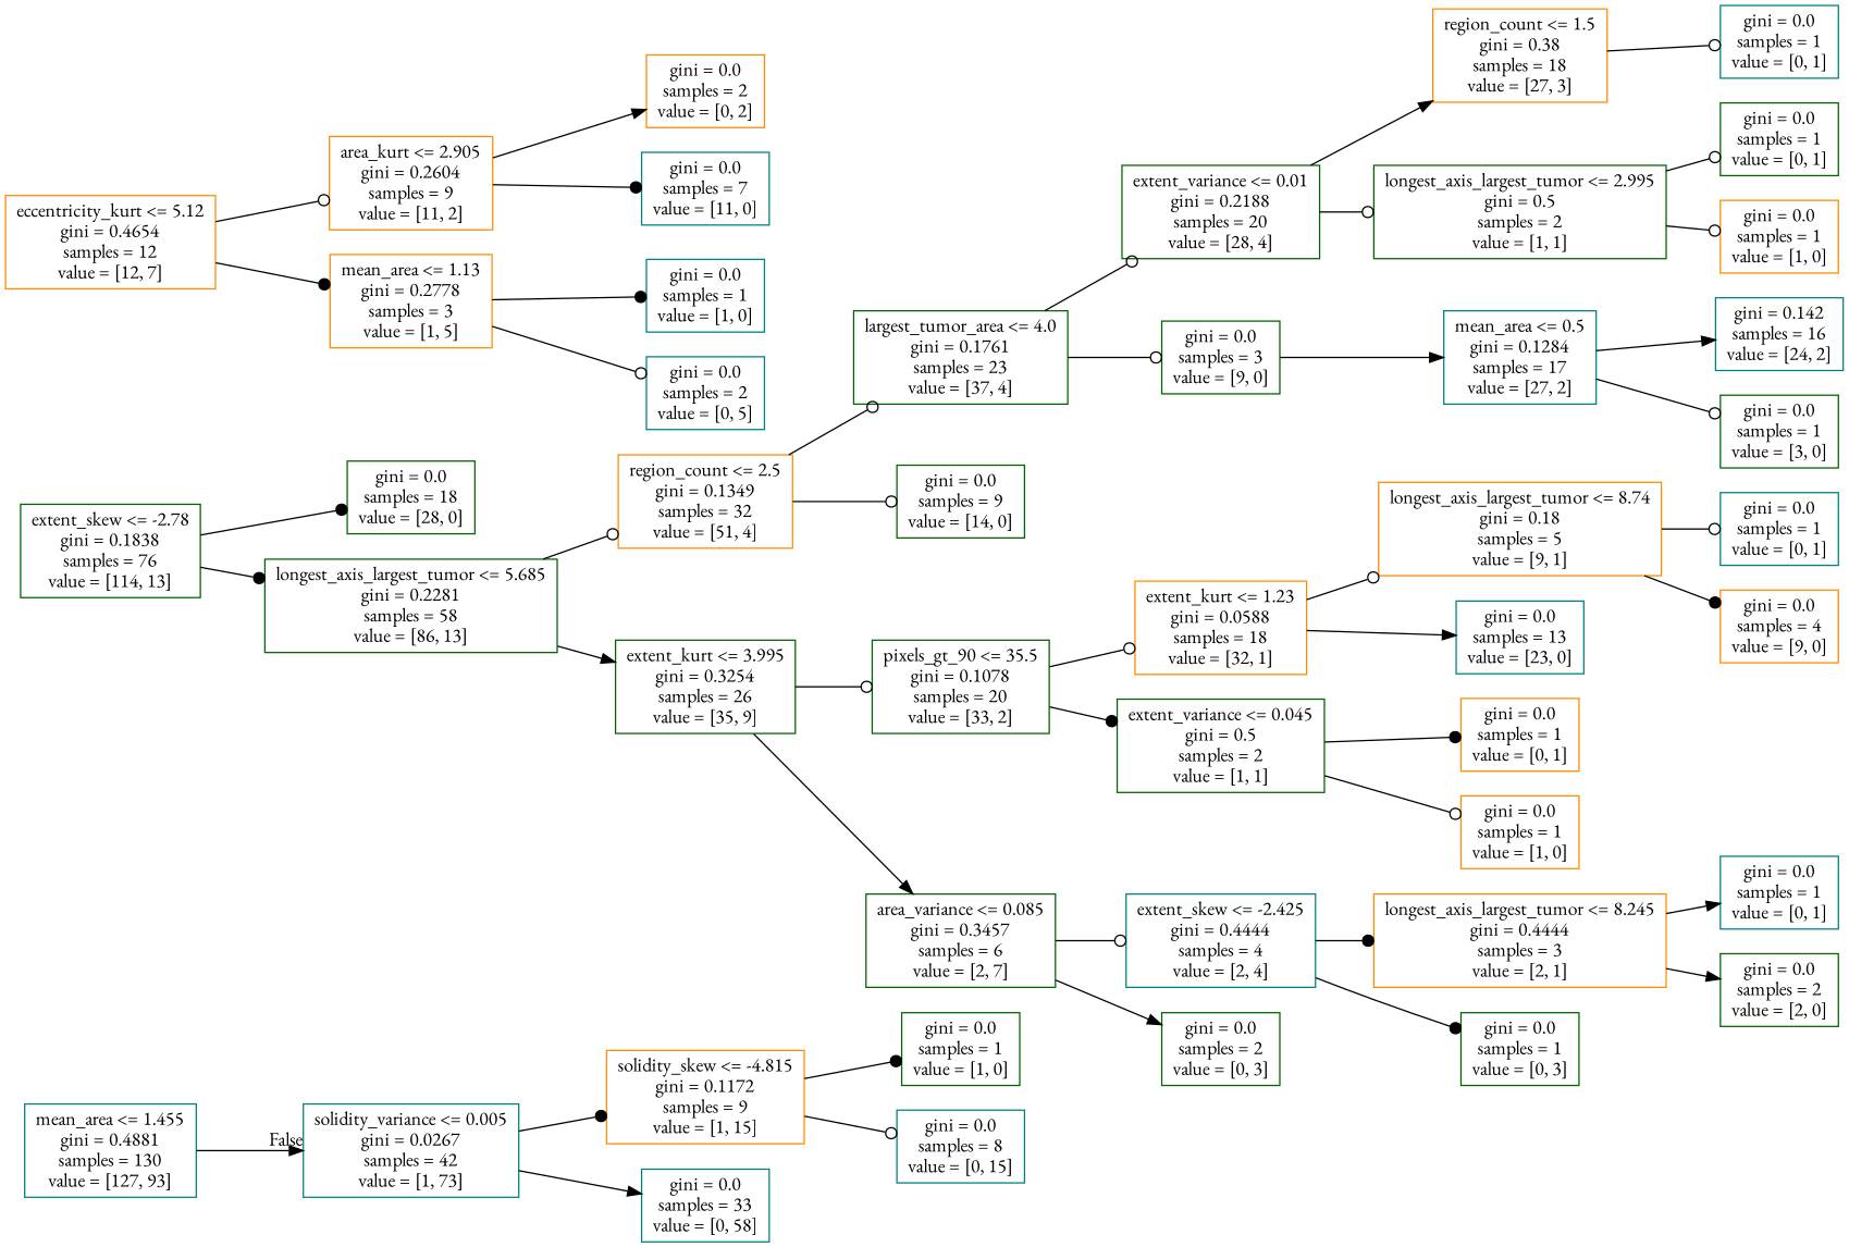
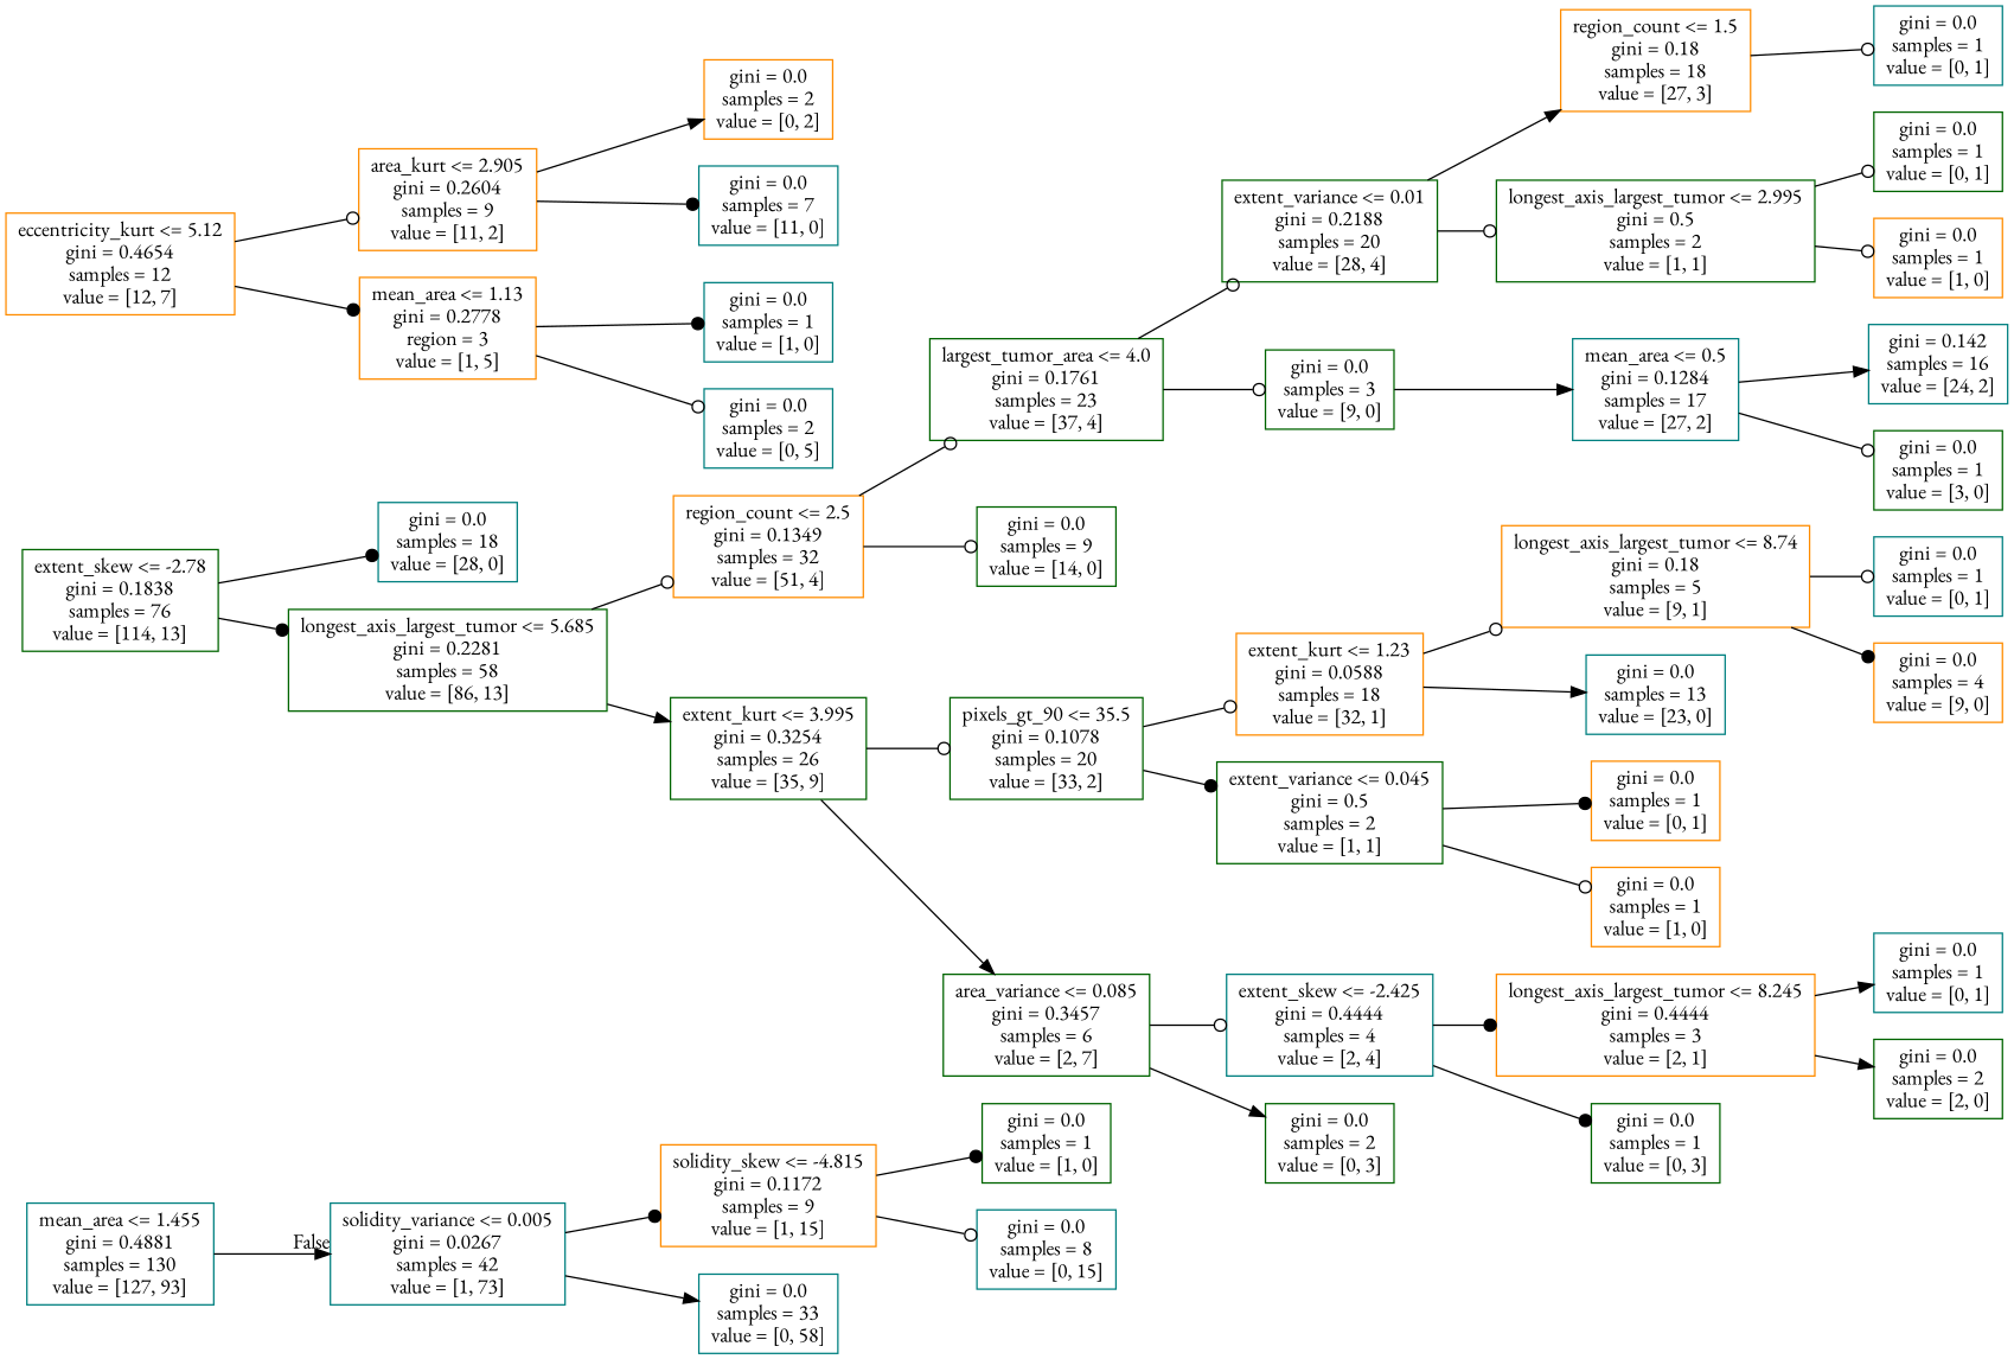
  digraph {
    fontname="EB Garamond"
    rankdir=LR
    node [color=darkgreen fontname="EB Garamond" shape=box]
    edge [arrowhead=odot fontname="EB Garamond"]
    n1 [color=teal label="mean_area <= 1.455\ngini = 0.4881\nsamples = 130\nvalue = [127, 93]"]
    n2 [color=teal label="solidity_variance <= 0.005\ngini = 0.0267\nsamples = 42\nvalue = [1, 73]"]
    n3 [color=darkorange label="solidity_skew <= -4.815\ngini = 0.1172\nsamples = 9\nvalue = [1, 15]"]
    n4 [color=teal label="gini = 0.0\nsamples = 33\nvalue = [0, 58]"]
    n5 [label="extent_skew <= -2.78\ngini = 0.1838\nsamples = 76\nvalue = [114, 13]"]
-   n6 [label="gini = 0.0\nsamples = 18\nvalue = [28, 0]"]
+   n6 [color=teal label="gini = 0.0\nsamples = 18\nvalue = [28, 0]"]
    n7 [label="longest_axis_largest_tumor <= 5.685\ngini = 0.2281\nsamples = 58\nvalue = [86, 13]"]
    n8 [color=darkorange label="eccentricity_kurt <= 5.12\ngini = 0.4654\nsamples = 12\nvalue = [12, 7]"]
    n9 [color=darkorange label="area_kurt <= 2.905\ngini = 0.2604\nsamples = 9\nvalue = [11, 2]"]
-   n10 [color=darkorange label="mean_area <= 1.13\ngini = 0.2778\nsamples = 3\nvalue = [1, 5]"]
+   n10 [color=darkorange label="mean_area <= 1.13\ngini = 0.2778\nregion = 3\nvalue = [1, 5]"]
    n11 [color=darkorange label="region_count <= 2.5\ngini = 0.1349\nsamples = 32\nvalue = [51, 4]"]
    n12 [label="extent_kurt <= 3.995\ngini = 0.3254\nsamples = 26\nvalue = [35, 9]"]
    n13 [label="largest_tumor_area <= 4.0\ngini = 0.1761\nsamples = 23\nvalue = [37, 4]"]
    n14 [label="gini = 0.0\nsamples = 9\nvalue = [14, 0]"]
    n15 [label="pixels_gt_90 <= 35.5\ngini = 0.1078\nsamples = 20\nvalue = [33, 2]"]
    n16 [label="area_variance <= 0.085\ngini = 0.3457\nsamples = 6\nvalue = [2, 7]"]
    n17 [label="extent_variance <= 0.01\ngini = 0.2188\nsamples = 20\nvalue = [28, 4]"]
    n18 [label="gini = 0.0\nsamples = 3\nvalue = [9, 0]"]
-   n19 [color=darkorange label="region_count <= 1.5\ngini = 0.38\nsamples = 18\nvalue = [27, 3]"]
+   n19 [color=darkorange label="region_count <= 1.5\ngini = 0.18\nsamples = 18\nvalue = [27, 3]"]
    n20 [label="longest_axis_largest_tumor <= 2.995\ngini = 0.5\nsamples = 2\nvalue = [1, 1]"]
    n21 [color=teal label="mean_area <= 0.5\ngini = 0.1284\nsamples = 17\nvalue = [27, 2]"]
    n22 [color=teal label="gini = 0.0\nsamples = 1\nvalue = [0, 1]"]
    n23 [label="gini = 0.0\nsamples = 1\nvalue = [0, 1]"]
    n24 [color=darkorange label="gini = 0.0\nsamples = 1\nvalue = [1, 0]"]
    n25 [color=teal label="gini = 0.142\nsamples = 16\nvalue = [24, 2]"]
    n26 [label="gini = 0.0\nsamples = 1\nvalue = [3, 0]"]
    n27 [color=darkorange label="extent_kurt <= 1.23\ngini = 0.0588\nsamples = 18\nvalue = [32, 1]"]
    n28 [label="extent_variance <= 0.045\ngini = 0.5\nsamples = 2\nvalue = [1, 1]"]
    n29 [color=teal label="extent_skew <= -2.425\ngini = 0.4444\nsamples = 4\nvalue = [2, 4]"]
    n30 [label="gini = 0.0\nsamples = 2\nvalue = [0, 3]"]
    n31 [color=darkorange label="longest_axis_largest_tumor <= 8.74\ngini = 0.18\nsamples = 5\nvalue = [9, 1]"]
    n32 [color=teal label="gini = 0.0\nsamples = 13\nvalue = [23, 0]"]
    n33 [color=darkorange label="gini = 0.0\nsamples = 1\nvalue = [0, 1]"]
    n34 [color=darkorange label="gini = 0.0\nsamples = 1\nvalue = [1, 0]"]
    n35 [color=teal label="gini = 0.0\nsamples = 1\nvalue = [0, 1]"]
    n36 [color=darkorange label="gini = 0.0\nsamples = 4\nvalue = [9, 0]"]
    n37 [color=darkorange label="longest_axis_largest_tumor <= 8.245\ngini = 0.4444\nsamples = 3\nvalue = [2, 1]"]
    n38 [label="gini = 0.0\nsamples = 1\nvalue = [0, 3]"]
    n39 [color=teal label="gini = 0.0\nsamples = 1\nvalue = [0, 1]"]
    n40 [label="gini = 0.0\nsamples = 2\nvalue = [2, 0]"]
    n41 [color=darkorange label="gini = 0.0\nsamples = 2\nvalue = [0, 2]"]
    n42 [color=teal label="gini = 0.0\nsamples = 7\nvalue = [11, 0]"]
    n43 [color=teal label="gini = 0.0\nsamples = 1\nvalue = [1, 0]"]
    n44 [color=teal label="gini = 0.0\nsamples = 2\nvalue = [0, 5]"]
    n45 [label="gini = 0.0\nsamples = 1\nvalue = [1, 0]"]
    n46 [color=teal label="gini = 0.0\nsamples = 8\nvalue = [0, 15]"]
    n1 -> n2 [arrowhead=normal headlabel=False labelangle=-45 labeldistance=2.5]
    n2 -> n3 [arrowhead=dot]
    n2 -> n4 [arrowhead=normal]
    n3 -> n45 [arrowhead=dot]
    n3 -> n46
    n5 -> n6 [arrowhead=dot]
    n5 -> n7 [arrowhead=dot]
    n7 -> n11
    n7 -> n12 [arrowhead=normal]
    n8 -> n9
    n8 -> n10 [arrowhead=dot]
    n9 -> n41 [arrowhead=normal]
    n9 -> n42 [arrowhead=dot]
    n10 -> n43 [arrowhead=dot]
    n10 -> n44
    n11 -> n13
    n11 -> n14
    n12 -> n15
    n12 -> n16 [arrowhead=normal]
    n13 -> n17
    n13 -> n18
    n15 -> n27
    n15 -> n28 [arrowhead=dot]
    n16 -> n29
    n16 -> n30 [arrowhead=normal]
    n17 -> n19 [arrowhead=normal]
    n17 -> n20
    n18 -> n21 [arrowhead=normal]
    n19 -> n22
    n20 -> n23
    n20 -> n24
    n21 -> n25 [arrowhead=normal]
    n21 -> n26
    n27 -> n31
    n27 -> n32 [arrowhead=normal]
    n28 -> n33 [arrowhead=dot]
    n28 -> n34
    n29 -> n37 [arrowhead=dot]
    n29 -> n38 [arrowhead=dot]
    n31 -> n35
    n31 -> n36 [arrowhead=dot]
    n37 -> n39 [arrowhead=normal]
    n37 -> n40 [arrowhead=normal]
  }
